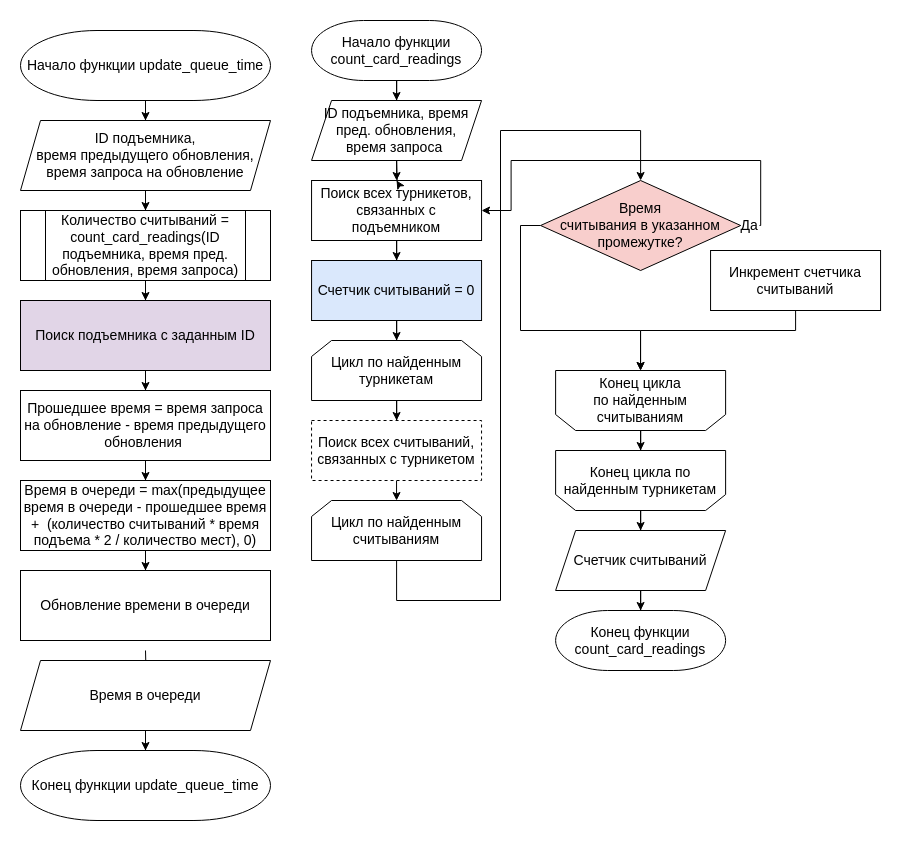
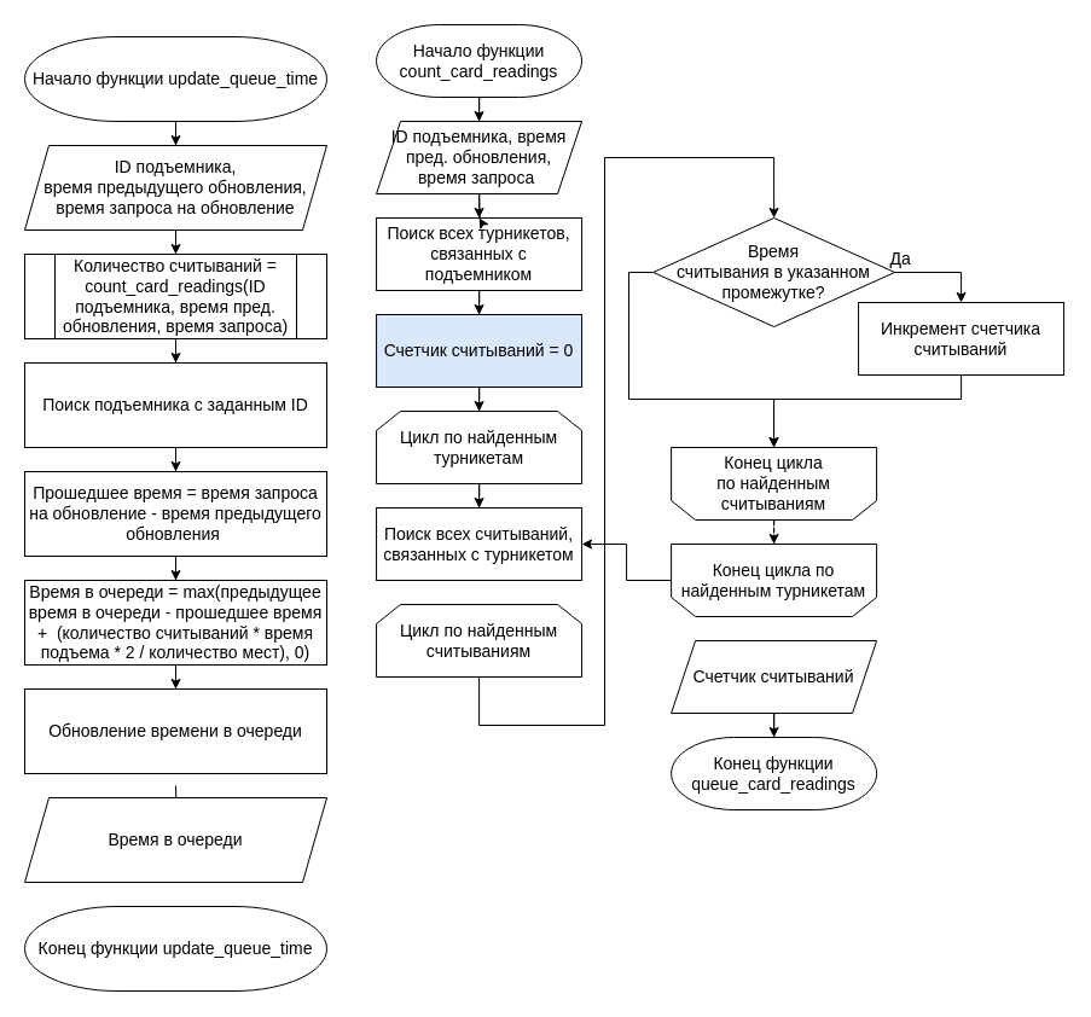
  <mxCell id="0" />
  <mxCell id="1" parent="0" />
  <mxCell id="2" style="edgeStyle=orthogonalEdgeStyle;rounded=0;orthogonalLoop=1;jettySize=auto;html=1;entryX=0.5;entryY=0;entryDx=0;entryDy=0;fontSize=14;" parent="1" source="3" target="5" edge="1"><mxGeometry relative="1" as="geometry" /></mxCell>
  <mxCell id="3" value="Начало функции count_card_readings" style="strokeWidth=1;shape=mxgraph.flowchart.terminator;whiteSpace=wrap;fontFamily=Helvetica;fontSize=14;fontStyle=0" parent="1" vertex="1"><mxGeometry x="311.06" y="20" width="170" height="60" as="geometry" /></mxCell>
  <mxCell id="4" style="edgeStyle=orthogonalEdgeStyle;rounded=0;orthogonalLoop=1;jettySize=auto;html=1;entryX=0.5;entryY=0;entryDx=0;entryDy=0;fontSize=14;" parent="1" source="5" edge="1"><mxGeometry relative="1" as="geometry"><mxPoint x="396.06" y="180" as="targetPoint" /></mxGeometry></mxCell>
  <mxCell id="5" value="ID подъемника, время&lt;br&gt;пред. обновления, &lt;br&gt;время запроса&amp;nbsp;" style="shape=parallelogram;perimeter=parallelogramPerimeter;whiteSpace=wrap;html=1;fixedSize=1;fontSize=14;" parent="1" vertex="1"><mxGeometry x="311.06" y="100" width="170" height="60" as="geometry" /></mxCell>
  <mxCell id="6" style="edgeStyle=orthogonalEdgeStyle;rounded=0;orthogonalLoop=1;jettySize=auto;html=1;fontSize=14;" parent="1" source="7" target="19" edge="1"><mxGeometry relative="1" as="geometry" /></mxCell>
  <mxCell id="7" value="Поиск всех турникетов, связанных с подъемником" style="rounded=0;whiteSpace=wrap;strokeWidth=1;fontFamily=Helvetica;fontSize=14;fontStyle=0" parent="1" vertex="1"><mxGeometry x="311.06" y="180" width="170" height="60" as="geometry" /></mxCell>
  <mxCell id="8" style="edgeStyle=orthogonalEdgeStyle;rounded=0;orthogonalLoop=1;jettySize=auto;html=1;fontSize=14;" parent="1" source="9" target="21" edge="1"><mxGeometry relative="1" as="geometry" /></mxCell>
  <mxCell id="9" value="&lt;span style=&quot;font-size: 14px&quot;&gt;Цикл по найденным турникетам&lt;/span&gt;" style="shape=loopLimit;whiteSpace=wrap;html=1;strokeWidth=1;fontSize=14;" parent="1" vertex="1"><mxGeometry x="311.06" y="340" width="170" height="60" as="geometry" /></mxCell>
- <mxCell id="10" style="edgeStyle=orthogonalEdgeStyle;rounded=0;orthogonalLoop=1;jettySize=auto;html=1;fontSize=14;" parent="1" source="11" target="27" edge="1"><mxGeometry relative="1" as="geometry" /></mxCell>
+ <mxCell id="10" style="edgeStyle=orthogonalEdgeStyle;rounded=0;orthogonalLoop=1;jettySize=auto;html=1;fontSize=14;" parent="1" source="11" target="21" edge="1"><mxGeometry relative="1" as="geometry" /></mxCell>
  <mxCell id="11" value="&lt;span style=&quot;font-size: 14px&quot;&gt;Конец цикла&amp;nbsp;&lt;/span&gt;по найденным турникетам" style="shape=loopLimit;whiteSpace=wrap;html=1;strokeWidth=1;direction=west;fontSize=14;" parent="1" vertex="1"><mxGeometry x="555.12" y="450" width="170" height="60" as="geometry" /></mxCell>
  <mxCell id="12" style="edgeStyle=orthogonalEdgeStyle;rounded=0;orthogonalLoop=1;jettySize=auto;html=1;fontSize=14;" parent="1" target="7" edge="1"><mxGeometry relative="1" as="geometry"><mxPoint x="396.167" y="160" as="sourcePoint" /></mxGeometry></mxCell>
- <mxCell id="13" value="Да" style="edgeStyle=orthogonalEdgeStyle;rounded=0;orthogonalLoop=1;jettySize=auto;exitX=1;exitY=0.5;exitDx=0;exitDy=0;fontFamily=Helvetica;fontSize=14;fontStyle=0;" parent="1" source="15" target="7" edge="1"><mxGeometry x="-0.9" y="12" relative="1" as="geometry"><mxPoint x="1" as="offset" /></mxGeometry></mxCell>
+ <mxCell id="13" value="Да" style="edgeStyle=orthogonalEdgeStyle;rounded=0;orthogonalLoop=1;jettySize=auto;exitX=1;exitY=0.5;exitDx=0;exitDy=0;entryX=0.5;entryY=0;entryDx=0;entryDy=0;fontFamily=Helvetica;fontSize=14;fontStyle=0" parent="1" source="15" target="17" edge="1"><mxGeometry x="-0.9" y="12" relative="1" as="geometry"><mxPoint x="1" as="offset" /></mxGeometry></mxCell>
  <mxCell id="14" style="edgeStyle=orthogonalEdgeStyle;rounded=0;orthogonalLoop=1;jettySize=auto;html=1;fontSize=14;exitX=0;exitY=0.5;exitDx=0;exitDy=0;" parent="1" source="15" target="25" edge="1"><mxGeometry relative="1" as="geometry"><Array as="points"><mxPoint x="520" y="225" /><mxPoint x="520" y="330" /><mxPoint x="640" y="330" /></Array></mxGeometry></mxCell>
- <mxCell id="15" value="Время &#10;считывания в указанном промежутке?" style="rhombus;whiteSpace=wrap;strokeWidth=1;fontFamily=Helvetica;fontSize=14;fontStyle=0;fillColor=#f8cecc;" parent="1" vertex="1"><mxGeometry x="540.09" y="180" width="200.06" height="90" as="geometry" /></mxCell>
+ <mxCell id="15" value="Время &#10;считывания в указанном промежутке?" style="rhombus;whiteSpace=wrap;strokeWidth=1;fontFamily=Helvetica;fontSize=14;fontStyle=0" parent="1" vertex="1"><mxGeometry x="540.09" y="180" width="200.06" height="90" as="geometry" /></mxCell>
  <mxCell id="16" style="edgeStyle=orthogonalEdgeStyle;rounded=0;orthogonalLoop=1;jettySize=auto;html=1;entryX=0.5;entryY=1;entryDx=0;entryDy=0;fontSize=14;" parent="1" source="17" target="25" edge="1"><mxGeometry relative="1" as="geometry"><Array as="points"><mxPoint x="795" y="330" /><mxPoint x="640" y="330" /></Array></mxGeometry></mxCell>
  <mxCell id="17" value="Инкремент счетчика считываний" style="rounded=0;whiteSpace=wrap;strokeWidth=1;fontFamily=Helvetica;fontSize=14;fontStyle=0" parent="1" vertex="1"><mxGeometry x="710.06" y="250" width="170" height="60" as="geometry" /></mxCell>
  <mxCell id="18" style="edgeStyle=orthogonalEdgeStyle;rounded=0;orthogonalLoop=1;jettySize=auto;html=1;fontSize=14;" parent="1" source="19" target="9" edge="1"><mxGeometry relative="1" as="geometry" /></mxCell>
  <mxCell id="19" value="Счетчик считываний = 0" style="rounded=0;whiteSpace=wrap;strokeWidth=1;fontFamily=Helvetica;fontSize=14;fontStyle=0;fillColor=#dae8fc;" parent="1" vertex="1"><mxGeometry x="311.06" y="260" width="170" height="60" as="geometry" /></mxCell>
- <mxCell id="20" style="edgeStyle=orthogonalEdgeStyle;rounded=0;orthogonalLoop=1;jettySize=auto;html=1;exitX=0.5;exitY=1;exitDx=0;exitDy=0;entryX=0.5;entryY=0;entryDx=0;entryDy=0;fontSize=14;" parent="1" source="21" target="23" edge="1"><mxGeometry relative="1" as="geometry" /></mxCell>
- <mxCell id="21" value="Поиск всех считываний, связанных с турникетом" style="rounded=0;whiteSpace=wrap;strokeWidth=1;fontFamily=Helvetica;fontSize=14;fontStyle=0;dashed=1;" parent="1" vertex="1"><mxGeometry x="311.06" y="420" width="170" height="60" as="geometry" /></mxCell>
+ <mxCell id="21" value="Поиск всех считываний, связанных с турникетом" style="rounded=0;whiteSpace=wrap;strokeWidth=1;fontFamily=Helvetica;fontSize=14;fontStyle=0" parent="1" vertex="1"><mxGeometry x="311.06" y="420" width="170" height="60" as="geometry" /></mxCell>
  <mxCell id="22" style="edgeStyle=orthogonalEdgeStyle;rounded=0;orthogonalLoop=1;jettySize=auto;html=1;fontSize=14;entryX=0.5;entryY=0;entryDx=0;entryDy=0;" parent="1" source="23" target="15" edge="1"><mxGeometry relative="1" as="geometry"><Array as="points"><mxPoint x="396" y="600" /><mxPoint x="500" y="600" /><mxPoint x="500" y="130" /><mxPoint x="640" y="130" /></Array><mxPoint x="640.059" y="100" as="targetPoint" /></mxGeometry></mxCell>
  <mxCell id="23" value="&lt;span style=&quot;font-size: 14px&quot;&gt;Цикл по найденным считываниям&lt;/span&gt;" style="shape=loopLimit;whiteSpace=wrap;html=1;strokeWidth=1;fontSize=14;" parent="1" vertex="1"><mxGeometry x="311.06" y="500" width="170" height="60" as="geometry" /></mxCell>
- <mxCell id="24" style="edgeStyle=orthogonalEdgeStyle;rounded=0;orthogonalLoop=1;jettySize=auto;html=1;fontSize=14;" parent="1" source="25" target="11" edge="1"><mxGeometry relative="1" as="geometry" /></mxCell>
+ <mxCell id="24" style="edgeStyle=orthogonalEdgeStyle;rounded=0;orthogonalLoop=1;jettySize=auto;html=1;fontSize=14;dashed=1;" parent="1" source="25" target="11" edge="1"><mxGeometry relative="1" as="geometry" /></mxCell>
  <mxCell id="25" value="&lt;span style=&quot;font-size: 14px&quot;&gt;Конец цикла по&amp;nbsp;&lt;/span&gt;найденным считываниям" style="shape=loopLimit;whiteSpace=wrap;html=1;strokeWidth=1;direction=west;fontSize=14;" parent="1" vertex="1"><mxGeometry x="555.12" y="370" width="170" height="60" as="geometry" /></mxCell>
  <mxCell id="26" style="edgeStyle=orthogonalEdgeStyle;rounded=0;orthogonalLoop=1;jettySize=auto;html=1;fontSize=14;" parent="1" source="27" target="28" edge="1"><mxGeometry relative="1" as="geometry" /></mxCell>
  <mxCell id="27" value="Счетчик считываний" style="shape=parallelogram;perimeter=parallelogramPerimeter;whiteSpace=wrap;html=1;fixedSize=1;fontSize=14;" parent="1" vertex="1"><mxGeometry x="555.12" y="530" width="170" height="60" as="geometry" /></mxCell>
- <mxCell id="28" value="Конец функции count_card_readings" style="strokeWidth=1;shape=mxgraph.flowchart.terminator;whiteSpace=wrap;fontFamily=Helvetica;fontSize=14;fontStyle=0" parent="1" vertex="1"><mxGeometry x="555.12" y="610" width="170" height="60" as="geometry" /></mxCell>
+ <mxCell id="28" value="Конец функции queue_card_readings" style="strokeWidth=1;shape=mxgraph.flowchart.terminator;whiteSpace=wrap;fontFamily=Helvetica;fontSize=14;fontStyle=0" parent="1" vertex="1"><mxGeometry x="555.12" y="610" width="170" height="60" as="geometry" /></mxCell>
  <mxCell id="29" style="edgeStyle=orthogonalEdgeStyle;rounded=0;orthogonalLoop=1;jettySize=auto;html=1;fontSize=14;" parent="1" source="30" target="32" edge="1"><mxGeometry relative="1" as="geometry" /></mxCell>
  <mxCell id="30" value="Начало функции update_queue_time" style="strokeWidth=1;shape=mxgraph.flowchart.terminator;whiteSpace=wrap;fontFamily=Helvetica;fontSize=14;fontStyle=0" parent="1" vertex="1"><mxGeometry x="20" y="30" width="250" height="70" as="geometry" /></mxCell>
  <mxCell id="31" style="edgeStyle=orthogonalEdgeStyle;rounded=0;orthogonalLoop=1;jettySize=auto;html=1;fontSize=14;" parent="1" source="32" target="34" edge="1"><mxGeometry relative="1" as="geometry" /></mxCell>
  <mxCell id="32" value="ID подъемника, &lt;br style=&quot;font-size: 14px&quot;&gt;время предыдущего обновления, время запроса на обновление" style="shape=parallelogram;perimeter=parallelogramPerimeter;whiteSpace=wrap;html=1;fixedSize=1;fontSize=14;" parent="1" vertex="1"><mxGeometry x="20" y="120" width="250" height="70" as="geometry" /></mxCell>
  <mxCell id="33" style="edgeStyle=orthogonalEdgeStyle;rounded=0;orthogonalLoop=1;jettySize=auto;html=1;fontSize=14;" parent="1" source="42" target="38" edge="1"><mxGeometry relative="1" as="geometry" /></mxCell>
  <mxCell id="34" value="Количество считываний = count_card_readings(ID подъемника, время пред. обновления, время запроса)" style="shape=process;whiteSpace=wrap;backgroundOutline=1;fontFamily=Helvetica;fontSize=14;fontStyle=0" parent="1" vertex="1"><mxGeometry x="20" y="210" width="250" height="70" as="geometry" /></mxCell>
  <mxCell id="35" style="edgeStyle=orthogonalEdgeStyle;rounded=0;orthogonalLoop=1;jettySize=auto;html=1;fontSize=14;" parent="1" target="40" edge="1"><mxGeometry relative="1" as="geometry"><mxPoint x="145" y="650" as="sourcePoint" /></mxGeometry></mxCell>
  <mxCell id="36" value="Время в очереди = max(предыдущее время в очереди - прошедшее время +  (количество считываний * время подъема * 2 / количество мест), 0)" style="rounded=0;whiteSpace=wrap;strokeWidth=1;fontFamily=Helvetica;fontSize=14;fontStyle=0" parent="1" vertex="1"><mxGeometry x="20" y="480" width="250" height="70" as="geometry" /></mxCell>
  <mxCell id="37" style="edgeStyle=orthogonalEdgeStyle;rounded=0;orthogonalLoop=1;jettySize=auto;html=1;fontSize=14;" parent="1" source="38" target="36" edge="1"><mxGeometry relative="1" as="geometry" /></mxCell>
  <mxCell id="38" value="Прошедшее время = время запроса на обновление - время предыдущего обновления " style="rounded=0;whiteSpace=wrap;strokeWidth=1;fontFamily=Helvetica;fontSize=14;fontStyle=0" parent="1" vertex="1"><mxGeometry x="20" y="390" width="250" height="70" as="geometry" /></mxCell>
- <mxCell id="39" style="edgeStyle=orthogonalEdgeStyle;rounded=0;orthogonalLoop=1;jettySize=auto;html=1;fontSize=14;" parent="1" source="40" target="41" edge="1"><mxGeometry relative="1" as="geometry" /></mxCell>
  <mxCell id="40" value="Время в очереди" style="shape=parallelogram;perimeter=parallelogramPerimeter;whiteSpace=wrap;html=1;fixedSize=1;fontSize=14;" parent="1" vertex="1"><mxGeometry x="20" y="660" width="250" height="70" as="geometry" /></mxCell>
  <mxCell id="41" value="Конец функции update_queue_time" style="strokeWidth=1;shape=mxgraph.flowchart.terminator;whiteSpace=wrap;fontFamily=Helvetica;fontSize=14;fontStyle=0" parent="1" vertex="1"><mxGeometry x="20" y="750" width="250" height="70" as="geometry" /></mxCell>
- <mxCell id="42" value="Поиск подъемника с заданным ID" style="rounded=0;whiteSpace=wrap;strokeWidth=1;fontFamily=Helvetica;fontSize=14;fontStyle=0;fillColor=#e1d5e7;" parent="1" vertex="1"><mxGeometry x="20" y="300" width="250" height="70" as="geometry" /></mxCell>
+ <mxCell id="42" value="Поиск подъемника с заданным ID" style="rounded=0;whiteSpace=wrap;strokeWidth=1;fontFamily=Helvetica;fontSize=14;fontStyle=0" parent="1" vertex="1"><mxGeometry x="20" y="300" width="250" height="70" as="geometry" /></mxCell>
  <mxCell id="43" style="edgeStyle=orthogonalEdgeStyle;rounded=0;orthogonalLoop=1;jettySize=auto;html=1;fontSize=14;" parent="1" source="34" target="42" edge="1"><mxGeometry relative="1" as="geometry"><mxPoint x="145" y="280" as="sourcePoint" /><mxPoint x="145" y="370" as="targetPoint" /></mxGeometry></mxCell>
  <mxCell id="44" value="Обновление времени в очереди" style="rounded=0;whiteSpace=wrap;strokeWidth=1;fontFamily=Helvetica;fontSize=14;fontStyle=0" parent="1" vertex="1"><mxGeometry x="20" y="570" width="250" height="70" as="geometry" /></mxCell>
  <mxCell id="45" style="edgeStyle=orthogonalEdgeStyle;rounded=0;orthogonalLoop=1;jettySize=auto;html=1;fontSize=14;" parent="1" source="36" target="44" edge="1"><mxGeometry relative="1" as="geometry"><mxPoint x="145" y="550" as="sourcePoint" /><mxPoint x="145" y="640" as="targetPoint" /></mxGeometry></mxCell>
